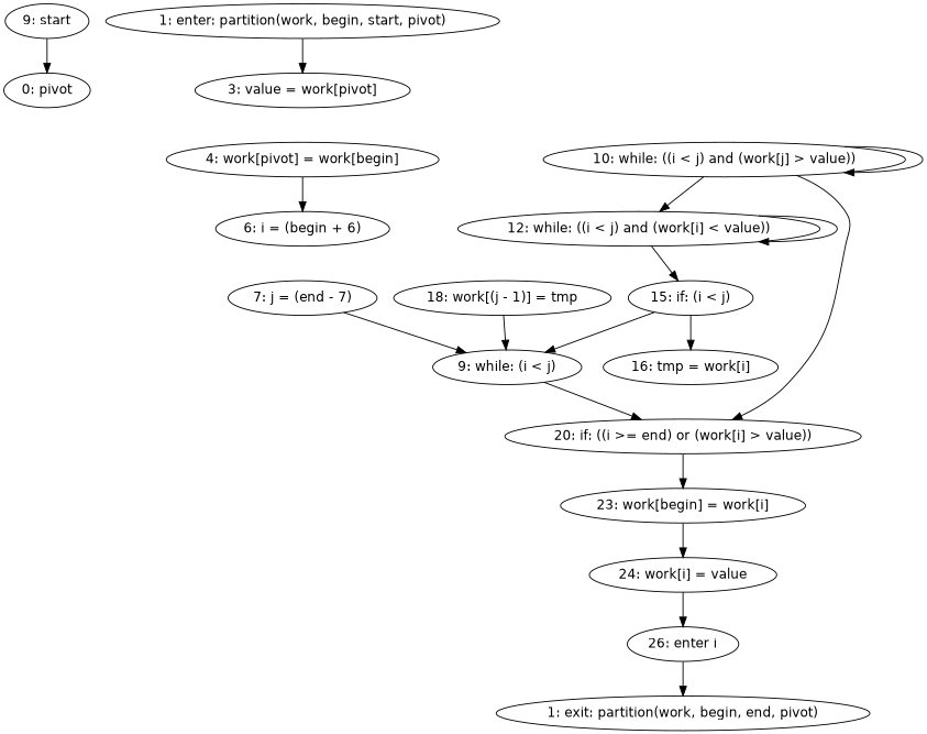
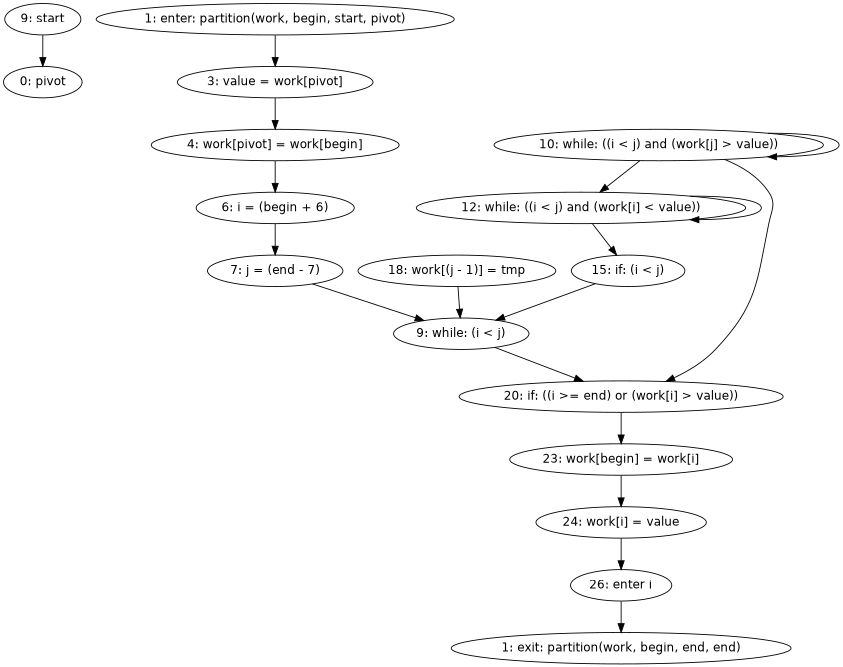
  strict digraph {
    fontname="DejaVu Sans"
    node [fontname="DejaVu Sans"]
    edge [fontname="DejaVu Sans"]
    n1 [label="9: start"]
    n2 [label="0: pivot"]
    n3 [label="1: enter: partition(work, begin, start, pivot)"]
    n4 [label="3: value = work[pivot]"]
    n5 [label="4: work[pivot] = work[begin]"]
    n6 [label="6: i = (begin + 6)"]
    n7 [label="7: j = (end - 7)"]
-   n8 [label="1: exit: partition(work, begin, end, pivot)"]
+   n8 [label="1: exit: partition(work, begin, end, end)"]
    n9 [label="26: enter i"]
    n10 [label="9: while: (i < j)"]
    n11 [label="20: if: ((i >= end) or (work[i] > value))"]
    n12 [label="10: while: ((i < j) and (work[j] > value))"]
    n13 [label="12: while: ((i < j) and (work[i] < value))"]
    n14 [label="23: work[begin] = work[i]"]
    n15 [label="15: if: (i < j)"]
    n16 [label="24: work[i] = value"]
-   n17 [label="16: tmp = work[i]"]
    n18 [label="18: work[(j - 1)] = tmp"]
    n1 -> n2
    n3 -> n4
+   n4 -> n5
    n5 -> n6
+   n6 -> n7
    n7 -> n10
    n9 -> n8
    n10 -> n11
    n11 -> n14
    n12 -> n11
    n12 -> n12
    n12 -> n13
    n13 -> n13
    n13 -> n15
    n14 -> n16
    n15 -> n10
-   n15 -> n17
    n16 -> n9
    n18 -> n10
  }
